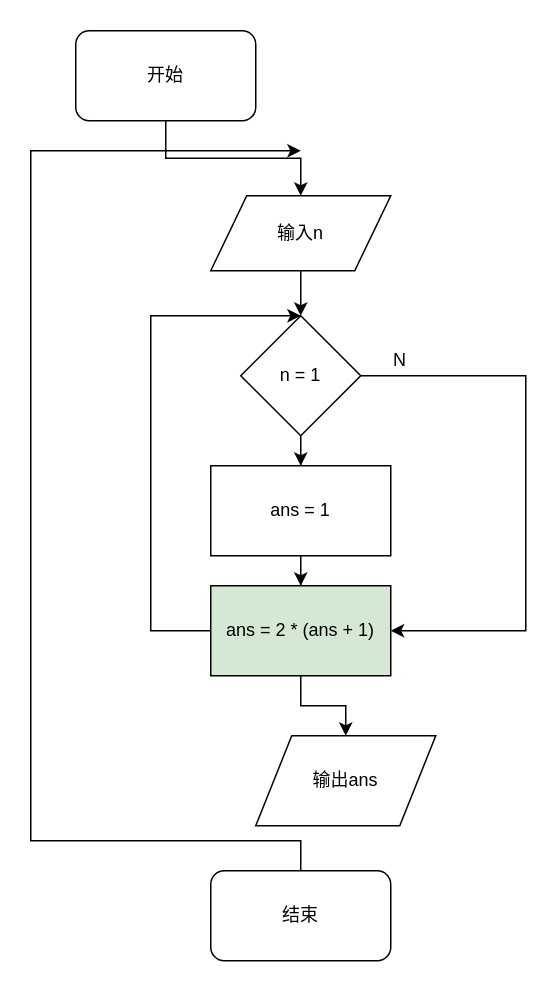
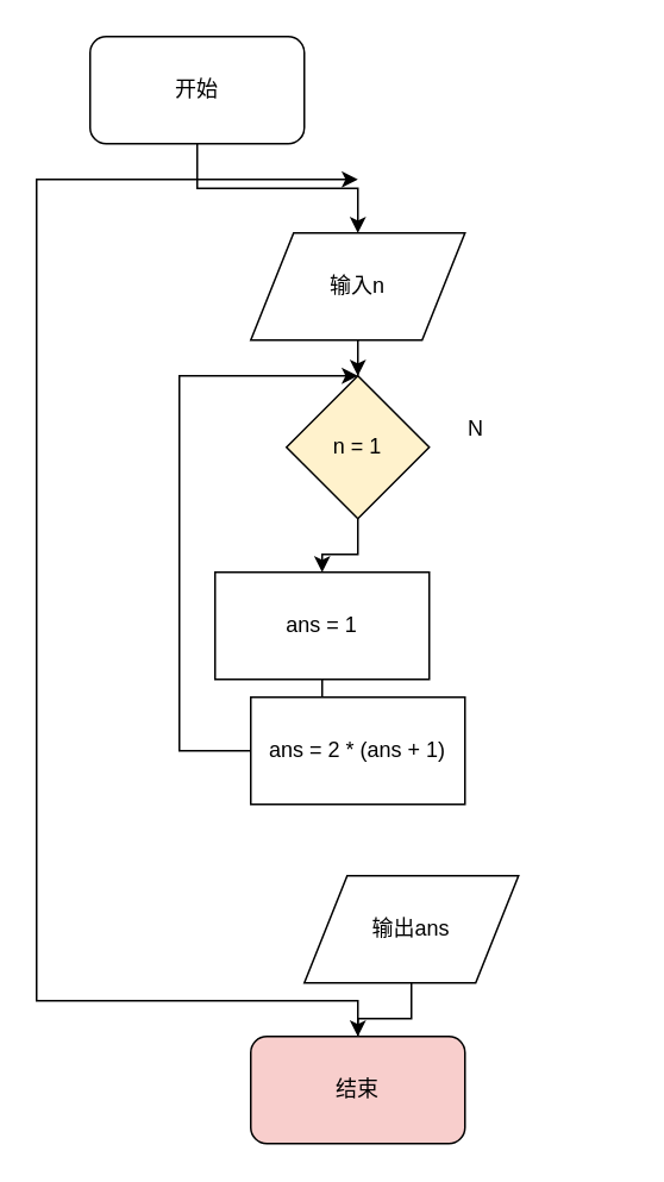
  <mxCell id="0" />
  <mxCell id="1" parent="0" />
  <mxCell id="2" value="" style="edgeStyle=orthogonalEdgeStyle;rounded=0;orthogonalLoop=1;jettySize=auto;html=1;" parent="1" source="3" target="5" edge="1"><mxGeometry relative="1" as="geometry" /></mxCell>
  <mxCell id="3" value="开始" style="rounded=1;whiteSpace=wrap;html=1;" parent="1" vertex="1"><mxGeometry x="50" y="20" width="120" height="60" as="geometry" /></mxCell>
  <mxCell id="4" value="" style="edgeStyle=orthogonalEdgeStyle;rounded=0;orthogonalLoop=1;jettySize=auto;html=1;" parent="1" source="5" target="8" edge="1"><mxGeometry relative="1" as="geometry" /></mxCell>
- <mxCell id="5" value="输入n" style="shape=parallelogram;perimeter=parallelogramPerimeter;whiteSpace=wrap;html=1;" parent="1" vertex="1"><mxGeometry x="140" y="130" width="120" height="50" as="geometry" /></mxCell>
+ <mxCell id="5" value="输入n" style="shape=parallelogram;perimeter=parallelogramPerimeter;whiteSpace=wrap;html=1;" parent="1" vertex="1"><mxGeometry x="140" y="130" width="120" height="60" as="geometry" /></mxCell>
  <mxCell id="6" value="" style="edgeStyle=orthogonalEdgeStyle;rounded=0;orthogonalLoop=1;jettySize=auto;html=1;" parent="1" source="8" target="10" edge="1"><mxGeometry relative="1" as="geometry" /></mxCell>
- <mxCell id="7" style="edgeStyle=orthogonalEdgeStyle;rounded=0;orthogonalLoop=1;jettySize=auto;html=1;exitX=1;exitY=0.5;exitDx=0;exitDy=0;" parent="1" source="8" target="13" edge="1"><mxGeometry relative="1" as="geometry"><Array as="points"><mxPoint x="350" y="250" /><mxPoint x="350" y="420" /></Array></mxGeometry></mxCell>
- <mxCell id="8" value="n = 1" style="rhombus;whiteSpace=wrap;html=1;" parent="1" vertex="1"><mxGeometry x="160" y="210" width="80" height="80" as="geometry" /></mxCell>
+ <mxCell id="8" value="n = 1" style="rhombus;whiteSpace=wrap;html=1;fillColor=#fff2cc;" parent="1" vertex="1"><mxGeometry x="160" y="210" width="80" height="80" as="geometry" /></mxCell>
  <mxCell id="9" value="" style="edgeStyle=orthogonalEdgeStyle;rounded=0;orthogonalLoop=1;jettySize=auto;html=1;" parent="1" source="10" target="13" edge="1"><mxGeometry relative="1" as="geometry" /></mxCell>
- <mxCell id="10" value="ans = 1" style="rounded=0;whiteSpace=wrap;html=1;" parent="1" vertex="1"><mxGeometry x="140" y="310" width="120" height="60" as="geometry" /></mxCell>
+ <mxCell id="10" value="ans = 1" style="rounded=0;whiteSpace=wrap;html=1;" parent="1" vertex="1"><mxGeometry x="120" y="320" width="120" height="60" as="geometry" /></mxCell>
  <mxCell id="11" style="edgeStyle=orthogonalEdgeStyle;rounded=0;orthogonalLoop=1;jettySize=auto;html=1;" parent="1" source="13" edge="1"><mxGeometry relative="1" as="geometry"><mxPoint x="200" y="210" as="targetPoint" /><Array as="points"><mxPoint x="100" y="420" /><mxPoint x="100" y="210" /></Array></mxGeometry></mxCell>
- <mxCell id="12" value="" style="edgeStyle=orthogonalEdgeStyle;rounded=0;orthogonalLoop=1;jettySize=auto;html=1;" parent="1" source="13" target="16" edge="1"><mxGeometry relative="1" as="geometry" /></mxCell>
- <mxCell id="13" value="ans = 2 * (ans + 1)" style="rounded=0;whiteSpace=wrap;html=1;fillColor=#d5e8d4;" parent="1" vertex="1"><mxGeometry x="140" y="390" width="120" height="60" as="geometry" /></mxCell>
+ <mxCell id="13" value="ans = 2 * (ans + 1)" style="rounded=0;whiteSpace=wrap;html=1;" parent="1" vertex="1"><mxGeometry x="140" y="390" width="120" height="60" as="geometry" /></mxCell>
  <mxCell id="14" value="N" style="text;html=1;resizable=0;points=[];autosize=1;align=left;verticalAlign=top;spacingTop=-4;" parent="1" vertex="1"><mxGeometry x="260" y="230" width="20" height="20" as="geometry" /></mxCell>
+ <mxCell id="15" value="" style="edgeStyle=orthogonalEdgeStyle;rounded=0;orthogonalLoop=1;jettySize=auto;html=1;" parent="1" source="16" target="18" edge="1"><mxGeometry relative="1" as="geometry" /></mxCell>
  <mxCell id="16" value="输出ans" style="shape=parallelogram;perimeter=parallelogramPerimeter;whiteSpace=wrap;html=1;" parent="1" vertex="1"><mxGeometry x="170" y="490" width="120" height="60" as="geometry" /></mxCell>
  <mxCell id="17" style="edgeStyle=orthogonalEdgeStyle;rounded=0;orthogonalLoop=1;jettySize=auto;html=1;" parent="1" source="18" edge="1"><mxGeometry relative="1" as="geometry"><mxPoint x="200" y="100" as="targetPoint" /><Array as="points"><mxPoint x="200" y="560" /><mxPoint x="20" y="560" /><mxPoint x="20" y="100" /></Array></mxGeometry></mxCell>
- <mxCell id="18" value="结束" style="rounded=1;whiteSpace=wrap;html=1;" parent="1" vertex="1"><mxGeometry x="140" y="580" width="120" height="60" as="geometry" /></mxCell>
+ <mxCell id="18" value="结束" style="rounded=1;whiteSpace=wrap;html=1;fillColor=#f8cecc;" parent="1" vertex="1"><mxGeometry x="140" y="580" width="120" height="60" as="geometry" /></mxCell>
